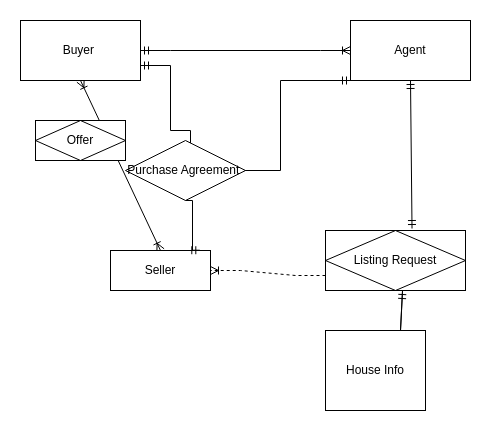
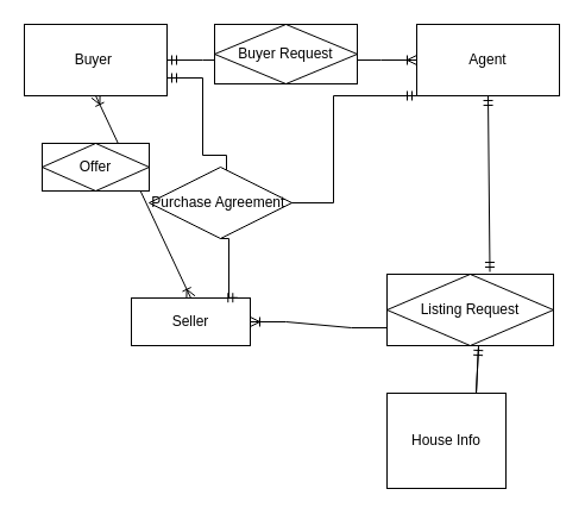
  <mxCell id="0" />
  <mxCell id="1" parent="0" />
  <mxCell id="2" value="" style="fontSize=12;html=1;endArrow=ERoneToMany;startArrow=ERoneToMany;rounded=0;entryX=0.5;entryY=1;entryDx=0;entryDy=0;exitX=0.5;exitY=0;exitDx=0;exitDy=0;" edge="1" parent="1" source="6" target="3"><mxGeometry width="100" height="100" relative="1" as="geometry"><mxPoint x="10" y="190" as="sourcePoint" /><mxPoint x="110" y="90" as="targetPoint" /></mxGeometry></mxCell>
  <mxCell id="3" value="Buyer&amp;nbsp;" style="rounded=0;whiteSpace=wrap;html=1;" parent="1" vertex="1"><mxGeometry x="20" y="20" width="120" height="60" as="geometry" /></mxCell>
  <mxCell id="4" value="Agent" style="rounded=0;whiteSpace=wrap;html=1;" parent="1" vertex="1"><mxGeometry x="350" y="20" width="120" height="60" as="geometry" /></mxCell>
  <mxCell id="5" value="" style="edgeStyle=entityRelationEdgeStyle;fontSize=12;html=1;endArrow=ERoneToMany;startArrow=ERmandOne;rounded=0;entryX=0;entryY=0.5;entryDx=0;entryDy=0;" parent="1" target="4" edge="1"><mxGeometry width="100" height="100" relative="1" as="geometry"><mxPoint x="140" y="50" as="sourcePoint" /><mxPoint x="240" y="-50" as="targetPoint" /></mxGeometry></mxCell>
  <mxCell id="6" value="Seller" style="whiteSpace=wrap;html=1;align=center;" parent="1" vertex="1"><mxGeometry x="110" y="250" width="100" height="40" as="geometry" /></mxCell>
  <mxCell id="7" value="" style="fontSize=12;html=1;endArrow=ERmandOne;startArrow=ERmandOne;rounded=0;elbow=vertical;entryX=0.5;entryY=1;entryDx=0;entryDy=0;exitX=0.618;exitY=-0.033;exitDx=0;exitDy=0;exitPerimeter=0;" parent="1" source="11" target="4" edge="1"><mxGeometry width="100" height="100" relative="1" as="geometry"><mxPoint x="410" y="190" as="sourcePoint" /><mxPoint x="290" y="350" as="targetPoint" /></mxGeometry></mxCell>
- <mxCell id="8" value="" style="edgeStyle=entityRelationEdgeStyle;fontSize=12;html=1;endArrow=ERoneToMany;rounded=0;exitX=0;exitY=0.75;exitDx=0;exitDy=0;entryX=1;entryY=0.5;entryDx=0;entryDy=0;dashed=1;" edge="1" parent="1" source="11" target="6"><mxGeometry width="100" height="100" relative="1" as="geometry"><mxPoint x="170" y="390" as="sourcePoint" /><mxPoint x="270" y="290" as="targetPoint" /></mxGeometry></mxCell>
+ <mxCell id="8" value="" style="edgeStyle=entityRelationEdgeStyle;fontSize=12;html=1;endArrow=ERoneToMany;rounded=0;exitX=0;exitY=0.75;exitDx=0;exitDy=0;entryX=1;entryY=0.5;entryDx=0;entryDy=0;" edge="1" parent="1" source="11" target="6"><mxGeometry width="100" height="100" relative="1" as="geometry"><mxPoint x="170" y="390" as="sourcePoint" /><mxPoint x="270" y="290" as="targetPoint" /></mxGeometry></mxCell>
  <mxCell id="9" value="Offer" style="shape=associativeEntity;whiteSpace=wrap;html=1;align=center;" vertex="1" parent="1"><mxGeometry x="35" y="120" width="90" height="40" as="geometry" /></mxCell>
+ <mxCell id="10" value="Buyer Request" style="shape=associativeEntity;whiteSpace=wrap;html=1;align=center;" vertex="1" parent="1"><mxGeometry x="180" y="20" width="120" height="50" as="geometry" /></mxCell>
  <mxCell id="11" value="Listing Request" style="shape=associativeEntity;whiteSpace=wrap;html=1;align=center;" vertex="1" parent="1"><mxGeometry x="325" y="230" width="140" height="60" as="geometry" /></mxCell>
  <mxCell id="12" value="" style="edgeStyle=orthogonalEdgeStyle;fontSize=12;html=1;endArrow=ERmandOne;rounded=0;exitX=1;exitY=0.5;exitDx=0;exitDy=0;entryX=0;entryY=1;entryDx=0;entryDy=0;" edge="1" parent="1" target="4"><mxGeometry width="100" height="100" relative="1" as="geometry"><mxPoint x="230" y="170" as="sourcePoint" /><mxPoint x="200" y="220" as="targetPoint" /><Array as="points"><mxPoint x="280" y="170" /><mxPoint x="280" y="80" /></Array></mxGeometry></mxCell>
  <mxCell id="13" value="" style="edgeStyle=orthogonalEdgeStyle;fontSize=12;html=1;endArrow=ERmandOne;rounded=0;exitX=0.57;exitY=0.025;exitDx=0;exitDy=0;entryX=1;entryY=0.75;entryDx=0;entryDy=0;exitPerimeter=0;" edge="1" parent="1" target="3"><mxGeometry width="100" height="100" relative="1" as="geometry"><mxPoint x="187" y="151" as="sourcePoint" /><mxPoint x="140" y="130" as="targetPoint" /><Array as="points"><mxPoint x="190" y="151" /><mxPoint x="190" y="130" /><mxPoint x="170" y="130" /><mxPoint x="170" y="65" /></Array></mxGeometry></mxCell>
  <mxCell id="14" value="Purchase Agreement&amp;nbsp;" style="shape=rhombus;perimeter=rhombusPerimeter;whiteSpace=wrap;html=1;align=center;" vertex="1" parent="1"><mxGeometry x="125" y="140" width="120" height="60" as="geometry" /></mxCell>
  <mxCell id="15" value="House Info" style="whiteSpace=wrap;html=1;align=center;" vertex="1" parent="1"><mxGeometry x="325" y="330" width="100" height="80" as="geometry" /></mxCell>
  <mxCell id="16" value="" style="fontSize=12;html=1;endArrow=ERmandOne;rounded=0;exitX=0.55;exitY=1.013;exitDx=0;exitDy=0;exitPerimeter=0;" edge="1" parent="1" source="11"><mxGeometry width="100" height="100" relative="1" as="geometry"><mxPoint x="300" y="250" as="sourcePoint" /><mxPoint x="402" y="290" as="targetPoint" /><Array as="points"><mxPoint x="400" y="330" /></Array></mxGeometry></mxCell>
  <mxCell id="17" value="" style="edgeStyle=elbowEdgeStyle;fontSize=12;html=1;endArrow=ERmandOne;rounded=0;exitX=0.5;exitY=1;exitDx=0;exitDy=0;entryX=0.893;entryY=-0.007;entryDx=0;entryDy=0;entryPerimeter=0;" edge="1" parent="1" source="14" target="6"><mxGeometry width="100" height="100" relative="1" as="geometry"><mxPoint x="135" y="270" as="sourcePoint" /><mxPoint x="130" y="270" as="targetPoint" /></mxGeometry></mxCell>
